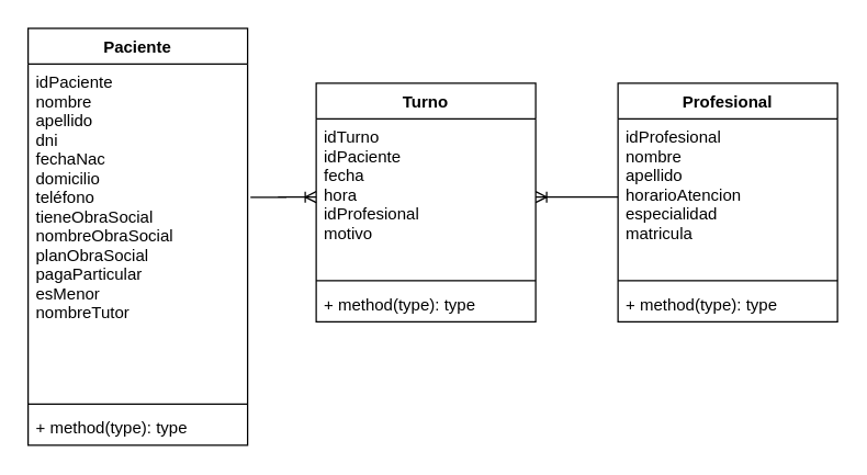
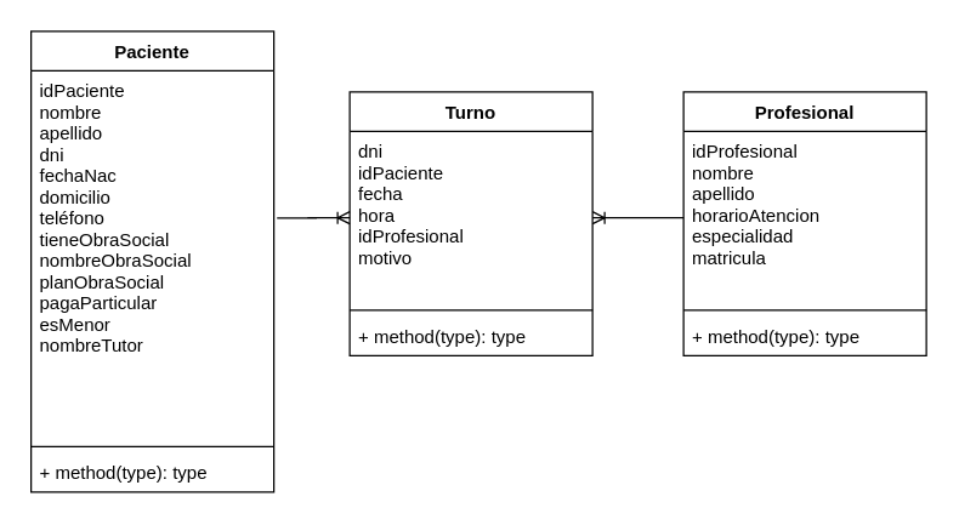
  <mxCell id="0" />
  <mxCell id="1" parent="0" />
  <mxCell id="2" value="" style="edgeStyle=entityRelationEdgeStyle;fontSize=12;html=1;endArrow=ERoneToMany;exitX=1.013;exitY=0.398;exitDx=0;exitDy=0;exitPerimeter=0;" edge="1" parent="1" source="5" target="9"><mxGeometry width="100" height="100" relative="1" as="geometry"><mxPoint x="270" y="140" as="sourcePoint" /><mxPoint x="370" y="40" as="targetPoint" /></mxGeometry></mxCell>
  <mxCell id="3" value="" style="edgeStyle=entityRelationEdgeStyle;fontSize=12;html=1;endArrow=ERoneToMany;" edge="1" parent="1" source="13" target="9"><mxGeometry width="100" height="100" relative="1" as="geometry"><mxPoint x="294" y="174" as="sourcePoint" /><mxPoint x="394" y="74" as="targetPoint" /></mxGeometry></mxCell>
  <mxCell id="4" value="Paciente" style="swimlane;fontStyle=1;align=center;verticalAlign=top;childLayout=stackLayout;horizontal=1;startSize=26;horizontalStack=0;resizeParent=1;resizeParentMax=0;resizeLast=0;collapsible=1;marginBottom=0;" vertex="1" parent="1"><mxGeometry x="20" y="20" width="160" height="304" as="geometry" /></mxCell>
  <mxCell id="5" value="idPaciente&#10;nombre&#10;apellido&#10;dni&#10;fechaNac&#10;domicilio&#10;teléfono&#10;tieneObraSocial&#10;nombreObraSocial&#10;planObraSocial&#10;pagaParticular&#10;esMenor&#10;nombreTutor&#10;" style="text;strokeColor=none;fillColor=none;align=left;verticalAlign=top;spacingLeft=4;spacingRight=4;overflow=hidden;rotatable=0;points=[[0,0.5],[1,0.5]];portConstraint=eastwest;" vertex="1" parent="4"><mxGeometry y="26" width="160" height="244" as="geometry" /></mxCell>
  <mxCell id="6" value="" style="line;strokeWidth=1;fillColor=none;align=left;verticalAlign=middle;spacingTop=-1;spacingLeft=3;spacingRight=3;rotatable=0;labelPosition=right;points=[];portConstraint=eastwest;" vertex="1" parent="4"><mxGeometry y="270" width="160" height="8" as="geometry" /></mxCell>
  <mxCell id="7" value="+ method(type): type" style="text;strokeColor=none;fillColor=none;align=left;verticalAlign=top;spacingLeft=4;spacingRight=4;overflow=hidden;rotatable=0;points=[[0,0.5],[1,0.5]];portConstraint=eastwest;" vertex="1" parent="4"><mxGeometry y="278" width="160" height="26" as="geometry" /></mxCell>
  <mxCell id="8" value="Turno" style="swimlane;fontStyle=1;align=center;verticalAlign=top;childLayout=stackLayout;horizontal=1;startSize=26;horizontalStack=0;resizeParent=1;resizeParentMax=0;resizeLast=0;collapsible=1;marginBottom=0;" vertex="1" parent="1"><mxGeometry x="230" y="60" width="160" height="174" as="geometry" /></mxCell>
- <mxCell id="9" value="idTurno&#10;idPaciente&#10;fecha&#10;hora&#10;idProfesional&#10;motivo" style="text;strokeColor=none;fillColor=none;align=left;verticalAlign=top;spacingLeft=4;spacingRight=4;overflow=hidden;rotatable=0;points=[[0,0.5],[1,0.5]];portConstraint=eastwest;" vertex="1" parent="8"><mxGeometry y="26" width="160" height="114" as="geometry" /></mxCell>
+ <mxCell id="9" value="dni&#10;idPaciente&#10;fecha&#10;hora&#10;idProfesional&#10;motivo" style="text;strokeColor=none;fillColor=none;align=left;verticalAlign=top;spacingLeft=4;spacingRight=4;overflow=hidden;rotatable=0;points=[[0,0.5],[1,0.5]];portConstraint=eastwest;" vertex="1" parent="8"><mxGeometry y="26" width="160" height="114" as="geometry" /></mxCell>
  <mxCell id="10" value="" style="line;strokeWidth=1;fillColor=none;align=left;verticalAlign=middle;spacingTop=-1;spacingLeft=3;spacingRight=3;rotatable=0;labelPosition=right;points=[];portConstraint=eastwest;" vertex="1" parent="8"><mxGeometry y="140" width="160" height="8" as="geometry" /></mxCell>
  <mxCell id="11" value="+ method(type): type" style="text;strokeColor=none;fillColor=none;align=left;verticalAlign=top;spacingLeft=4;spacingRight=4;overflow=hidden;rotatable=0;points=[[0,0.5],[1,0.5]];portConstraint=eastwest;" vertex="1" parent="8"><mxGeometry y="148" width="160" height="26" as="geometry" /></mxCell>
  <mxCell id="12" value="Profesional" style="swimlane;fontStyle=1;align=center;verticalAlign=top;childLayout=stackLayout;horizontal=1;startSize=26;horizontalStack=0;resizeParent=1;resizeParentMax=0;resizeLast=0;collapsible=1;marginBottom=0;" vertex="1" parent="1"><mxGeometry x="450" y="60" width="160" height="174" as="geometry" /></mxCell>
  <mxCell id="13" value="idProfesional&#10;nombre&#10;apellido&#10;horarioAtencion&#10;especialidad&#10;matricula" style="text;strokeColor=none;fillColor=none;align=left;verticalAlign=top;spacingLeft=4;spacingRight=4;overflow=hidden;rotatable=0;points=[[0,0.5],[1,0.5]];portConstraint=eastwest;" vertex="1" parent="12"><mxGeometry y="26" width="160" height="114" as="geometry" /></mxCell>
  <mxCell id="14" value="" style="line;strokeWidth=1;fillColor=none;align=left;verticalAlign=middle;spacingTop=-1;spacingLeft=3;spacingRight=3;rotatable=0;labelPosition=right;points=[];portConstraint=eastwest;" vertex="1" parent="12"><mxGeometry y="140" width="160" height="8" as="geometry" /></mxCell>
  <mxCell id="15" value="+ method(type): type" style="text;strokeColor=none;fillColor=none;align=left;verticalAlign=top;spacingLeft=4;spacingRight=4;overflow=hidden;rotatable=0;points=[[0,0.5],[1,0.5]];portConstraint=eastwest;" vertex="1" parent="12"><mxGeometry y="148" width="160" height="26" as="geometry" /></mxCell>
